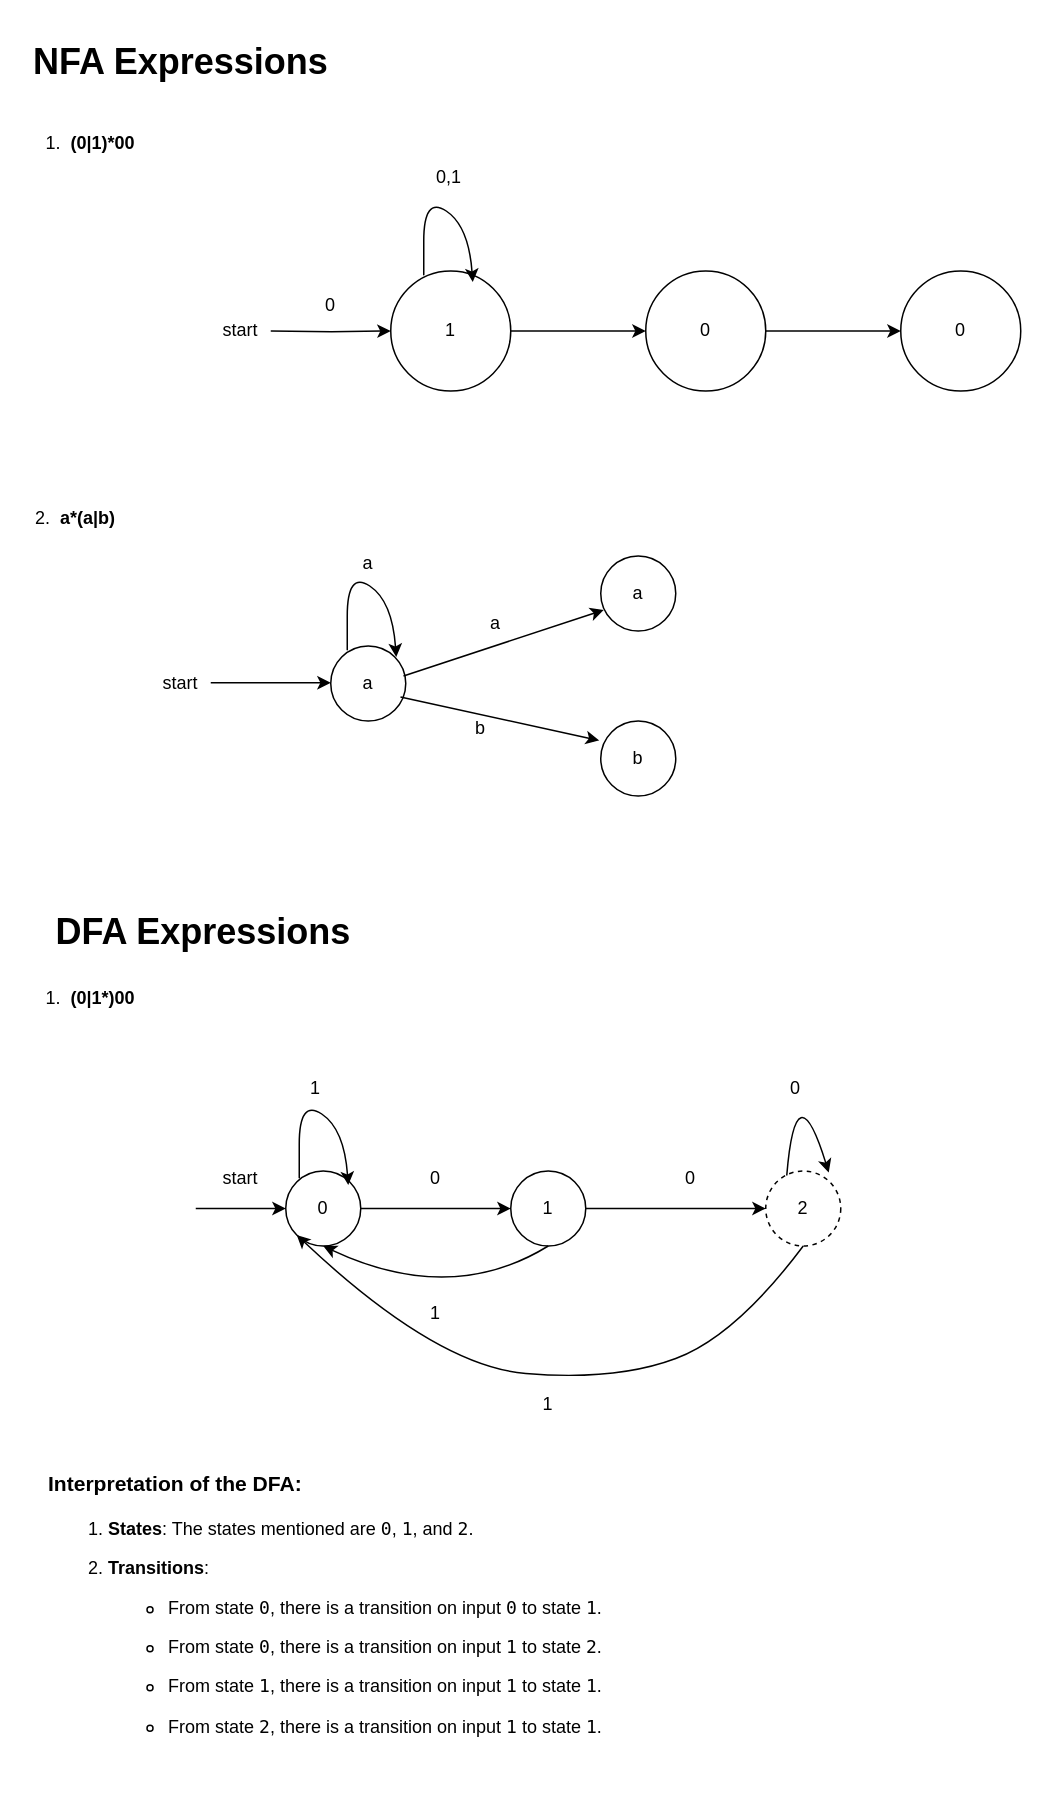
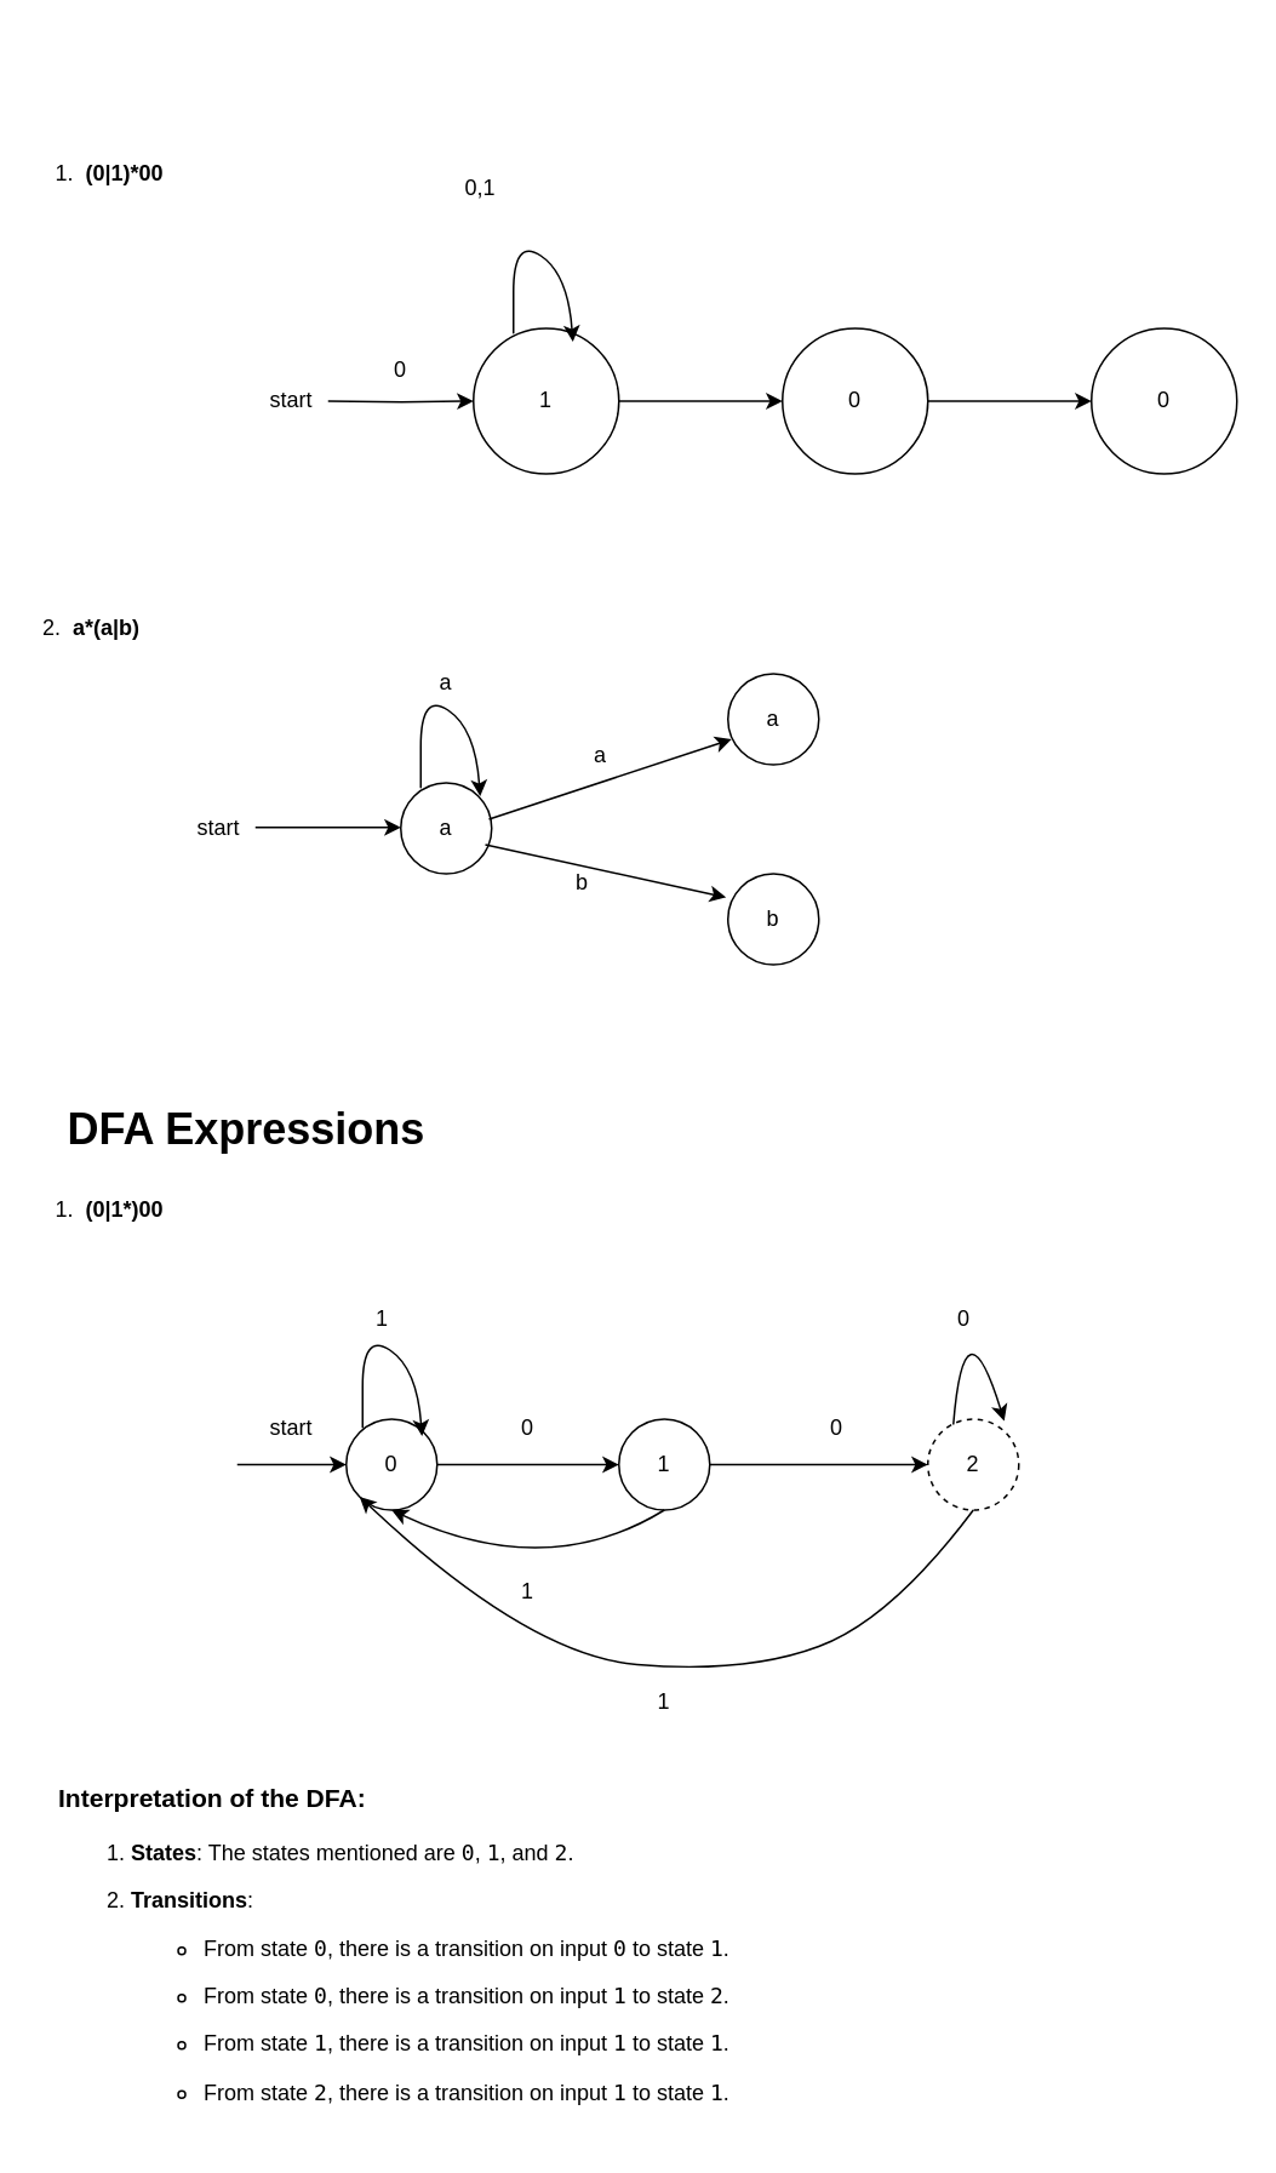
  <mxCell id="0" />
  <mxCell id="1" parent="0" />
  <mxCell id="2" style="edgeStyle=orthogonalEdgeStyle;rounded=0;orthogonalLoop=1;jettySize=auto;html=1;exitX=1;exitY=0.5;exitDx=0;exitDy=0;" edge="1" parent="1" target="4"><mxGeometry relative="1" as="geometry"><mxPoint x="180" y="220" as="sourcePoint" /></mxGeometry></mxCell>
  <mxCell id="3" style="edgeStyle=orthogonalEdgeStyle;rounded=0;orthogonalLoop=1;jettySize=auto;html=1;entryX=0;entryY=0.5;entryDx=0;entryDy=0;" edge="1" parent="1" source="4" target="6"><mxGeometry relative="1" as="geometry" /></mxCell>
  <mxCell id="4" value="1" style="ellipse;whiteSpace=wrap;html=1;aspect=fixed;" vertex="1" parent="1"><mxGeometry x="260" y="180" width="80" height="80" as="geometry" /></mxCell>
  <mxCell id="5" style="edgeStyle=orthogonalEdgeStyle;rounded=0;orthogonalLoop=1;jettySize=auto;html=1;entryX=0;entryY=0.5;entryDx=0;entryDy=0;" edge="1" parent="1" source="6" target="7"><mxGeometry relative="1" as="geometry" /></mxCell>
  <mxCell id="6" value="0" style="ellipse;whiteSpace=wrap;html=1;aspect=fixed;" vertex="1" parent="1"><mxGeometry x="430" y="180" width="80" height="80" as="geometry" /></mxCell>
  <mxCell id="7" value="0" style="ellipse;whiteSpace=wrap;html=1;aspect=fixed;" vertex="1" parent="1"><mxGeometry x="600" y="180" width="80" height="80" as="geometry" /></mxCell>
- <mxCell id="8" value="0,1" style="text;html=1;align=center;verticalAlign=middle;whiteSpace=wrap;rounded=0;" vertex="1" parent="1"><mxGeometry x="268.5" y="103" width="60" height="30" as="geometry" /></mxCell>
+ <mxCell id="8" value="0,1" style="text;html=1;align=center;verticalAlign=middle;whiteSpace=wrap;rounded=0;" vertex="1" parent="1"><mxGeometry x="233.5" y="88" width="60" height="30" as="geometry" /></mxCell>
  <mxCell id="9" value="start" style="text;html=1;align=center;verticalAlign=middle;whiteSpace=wrap;rounded=0;" vertex="1" parent="1"><mxGeometry x="130" y="205" width="60" height="30" as="geometry" /></mxCell>
  <mxCell id="10" value="a" style="ellipse;whiteSpace=wrap;html=1;aspect=fixed;" vertex="1" parent="1"><mxGeometry x="220" y="430" width="50" height="50" as="geometry" /></mxCell>
  <mxCell id="11" value="1.&amp;nbsp; &lt;b&gt;(0|1)*00&lt;/b&gt;" style="text;html=1;align=center;verticalAlign=middle;whiteSpace=wrap;rounded=0;" vertex="1" parent="1"><mxGeometry x="20" y="80" width="80" height="30" as="geometry" /></mxCell>
  <mxCell id="12" value="2.&amp;nbsp; &lt;b&gt;a*(a|b)&lt;/b&gt;" style="text;html=1;align=center;verticalAlign=middle;whiteSpace=wrap;rounded=0;" vertex="1" parent="1"><mxGeometry x="20" y="330" width="60" height="30" as="geometry" /></mxCell>
  <mxCell id="13" style="edgeStyle=orthogonalEdgeStyle;rounded=0;orthogonalLoop=1;jettySize=auto;html=1;exitX=1;exitY=0.5;exitDx=0;exitDy=0;" edge="1" parent="1"><mxGeometry relative="1" as="geometry"><mxPoint x="140" y="454.5" as="sourcePoint" /><mxPoint x="220" y="454.5" as="targetPoint" /></mxGeometry></mxCell>
  <mxCell id="14" value="start" style="text;html=1;align=center;verticalAlign=middle;whiteSpace=wrap;rounded=0;" vertex="1" parent="1"><mxGeometry x="90" y="440" width="60" height="30" as="geometry" /></mxCell>
  <mxCell id="15" value="a" style="text;html=1;align=center;verticalAlign=middle;whiteSpace=wrap;rounded=0;" vertex="1" parent="1"><mxGeometry x="215" y="360" width="60" height="30" as="geometry" /></mxCell>
  <mxCell id="16" value="" style="curved=1;endArrow=classic;html=1;rounded=0;entryX=1;entryY=0;entryDx=0;entryDy=0;" edge="1" parent="1"><mxGeometry width="50" height="50" relative="1" as="geometry"><mxPoint x="231" y="430" as="sourcePoint" /><mxPoint x="263.678" y="437.322" as="targetPoint" /><Array as="points"><mxPoint x="231" y="440" /><mxPoint x="231" y="380" /><mxPoint x="261" y="400" /></Array></mxGeometry></mxCell>
  <mxCell id="17" value="" style="curved=1;endArrow=classic;html=1;rounded=0;entryX=1;entryY=0;entryDx=0;entryDy=0;" edge="1" parent="1"><mxGeometry width="50" height="50" relative="1" as="geometry"><mxPoint x="282" y="180" as="sourcePoint" /><mxPoint x="314.678" y="187.322" as="targetPoint" /><Array as="points"><mxPoint x="282" y="190" /><mxPoint x="282" y="130" /><mxPoint x="312" y="150" /></Array></mxGeometry></mxCell>
  <mxCell id="18" value="0" style="text;html=1;align=center;verticalAlign=middle;whiteSpace=wrap;rounded=0;" vertex="1" parent="1"><mxGeometry x="190" y="188" width="60" height="30" as="geometry" /></mxCell>
  <mxCell id="19" value="a" style="ellipse;whiteSpace=wrap;html=1;aspect=fixed;" vertex="1" parent="1"><mxGeometry x="400" y="370" width="50" height="50" as="geometry" /></mxCell>
  <mxCell id="20" value="b" style="ellipse;whiteSpace=wrap;html=1;aspect=fixed;" vertex="1" parent="1"><mxGeometry x="400" y="480" width="50" height="50" as="geometry" /></mxCell>
  <mxCell id="21" value="" style="endArrow=classic;html=1;rounded=0;entryX=0.04;entryY=0.72;entryDx=0;entryDy=0;entryPerimeter=0;" edge="1" parent="1" target="19"><mxGeometry width="50" height="50" relative="1" as="geometry"><mxPoint x="268.5" y="450" as="sourcePoint" /><mxPoint x="318.5" y="400" as="targetPoint" /></mxGeometry></mxCell>
  <mxCell id="22" value="" style="endArrow=classic;html=1;rounded=0;entryX=-0.02;entryY=0.26;entryDx=0;entryDy=0;entryPerimeter=0;" edge="1" parent="1" target="20"><mxGeometry width="50" height="50" relative="1" as="geometry"><mxPoint x="266.5" y="464" as="sourcePoint" /><mxPoint x="400" y="420" as="targetPoint" /></mxGeometry></mxCell>
  <mxCell id="23" value="a" style="text;html=1;align=center;verticalAlign=middle;whiteSpace=wrap;rounded=0;" vertex="1" parent="1"><mxGeometry x="300" y="400" width="60" height="30" as="geometry" /></mxCell>
  <mxCell id="24" value="b" style="text;html=1;align=center;verticalAlign=middle;whiteSpace=wrap;rounded=0;" vertex="1" parent="1"><mxGeometry x="290" y="470" width="60" height="30" as="geometry" /></mxCell>
- <mxCell id="25" value="&lt;h1 style=&quot;margin-top: 0px;&quot;&gt;NFA Expressions&lt;/h1&gt;&lt;p&gt;&lt;br&gt;&lt;/p&gt;" style="text;html=1;whiteSpace=wrap;overflow=hidden;rounded=0;" vertex="1" parent="1"><mxGeometry x="20" y="20" width="220" height="40" as="geometry" /></mxCell>
  <mxCell id="26" value="&lt;h1 style=&quot;margin-top: 0px;&quot;&gt;DFA Expressions&lt;/h1&gt;&lt;p&gt;&lt;br&gt;&lt;/p&gt;" style="text;html=1;whiteSpace=wrap;overflow=hidden;rounded=0;" vertex="1" parent="1"><mxGeometry x="35" y="600" width="220" height="40" as="geometry" /></mxCell>
  <mxCell id="27" value="1.&amp;nbsp; &lt;b&gt;(0|1*)00&lt;/b&gt;" style="text;html=1;align=center;verticalAlign=middle;whiteSpace=wrap;rounded=0;" vertex="1" parent="1"><mxGeometry x="20" y="650" width="80" height="30" as="geometry" /></mxCell>
  <mxCell id="28" style="edgeStyle=orthogonalEdgeStyle;rounded=0;orthogonalLoop=1;jettySize=auto;html=1;entryX=0;entryY=0.5;entryDx=0;entryDy=0;" edge="1" parent="1" source="29" target="32"><mxGeometry relative="1" as="geometry" /></mxCell>
  <mxCell id="29" value="0" style="ellipse;whiteSpace=wrap;html=1;aspect=fixed;" vertex="1" parent="1"><mxGeometry x="190" y="780" width="50" height="50" as="geometry" /></mxCell>
  <mxCell id="30" value="" style="endArrow=classic;html=1;rounded=0;entryX=0;entryY=0.5;entryDx=0;entryDy=0;" edge="1" parent="1" target="29"><mxGeometry width="50" height="50" relative="1" as="geometry"><mxPoint x="130" y="805" as="sourcePoint" /><mxPoint x="450" y="730" as="targetPoint" /></mxGeometry></mxCell>
  <mxCell id="31" style="edgeStyle=orthogonalEdgeStyle;rounded=0;orthogonalLoop=1;jettySize=auto;html=1;entryX=0;entryY=0.5;entryDx=0;entryDy=0;" edge="1" parent="1" source="32" target="36"><mxGeometry relative="1" as="geometry" /></mxCell>
  <mxCell id="32" value="1" style="ellipse;whiteSpace=wrap;html=1;aspect=fixed;" vertex="1" parent="1"><mxGeometry x="340" y="780" width="50" height="50" as="geometry" /></mxCell>
  <mxCell id="33" value="" style="curved=1;endArrow=classic;html=1;rounded=0;entryX=1;entryY=0;entryDx=0;entryDy=0;" edge="1" parent="1"><mxGeometry width="50" height="50" relative="1" as="geometry"><mxPoint x="199" y="782" as="sourcePoint" /><mxPoint x="231.678" y="789.322" as="targetPoint" /><Array as="points"><mxPoint x="199" y="792" /><mxPoint x="199" y="732" /><mxPoint x="229" y="752" /></Array></mxGeometry></mxCell>
  <mxCell id="34" value="start" style="text;html=1;align=center;verticalAlign=middle;whiteSpace=wrap;rounded=0;" vertex="1" parent="1"><mxGeometry x="130" y="770" width="60" height="30" as="geometry" /></mxCell>
  <mxCell id="35" value="0" style="text;html=1;align=center;verticalAlign=middle;whiteSpace=wrap;rounded=0;" vertex="1" parent="1"><mxGeometry x="260" y="770" width="60" height="30" as="geometry" /></mxCell>
  <mxCell id="36" value="2" style="ellipse;whiteSpace=wrap;html=1;aspect=fixed;dashed=1;" vertex="1" parent="1"><mxGeometry x="510" y="780" width="50" height="50" as="geometry" /></mxCell>
  <mxCell id="37" value="1" style="text;html=1;align=center;verticalAlign=middle;whiteSpace=wrap;rounded=0;" vertex="1" parent="1"><mxGeometry x="180" y="710" width="60" height="30" as="geometry" /></mxCell>
  <mxCell id="38" value="0" style="text;html=1;align=center;verticalAlign=middle;whiteSpace=wrap;rounded=0;" vertex="1" parent="1"><mxGeometry x="430" y="770" width="60" height="30" as="geometry" /></mxCell>
  <mxCell id="39" value="" style="curved=1;endArrow=classic;html=1;rounded=0;entryX=0.5;entryY=1;entryDx=0;entryDy=0;exitX=0.5;exitY=1;exitDx=0;exitDy=0;" edge="1" parent="1" source="32" target="29"><mxGeometry width="50" height="50" relative="1" as="geometry"><mxPoint x="350" y="840" as="sourcePoint" /><mxPoint x="240" y="850" as="targetPoint" /><Array as="points"><mxPoint x="300" y="870" /></Array></mxGeometry></mxCell>
  <mxCell id="40" value="1" style="text;html=1;align=center;verticalAlign=middle;whiteSpace=wrap;rounded=0;" vertex="1" parent="1"><mxGeometry x="260" y="860" width="60" height="30" as="geometry" /></mxCell>
  <mxCell id="41" value="" style="curved=1;endArrow=classic;html=1;rounded=0;entryX=0.84;entryY=0.02;entryDx=0;entryDy=0;entryPerimeter=0;exitX=0.28;exitY=0.06;exitDx=0;exitDy=0;exitPerimeter=0;" edge="1" parent="1" source="36" target="36"><mxGeometry width="50" height="50" relative="1" as="geometry"><mxPoint x="710" y="760" as="sourcePoint" /><mxPoint x="560" y="760" as="targetPoint" /><Array as="points"><mxPoint x="530" y="710" /></Array></mxGeometry></mxCell>
  <mxCell id="42" value="0" style="text;html=1;align=center;verticalAlign=middle;whiteSpace=wrap;rounded=0;" vertex="1" parent="1"><mxGeometry x="500" y="710" width="60" height="30" as="geometry" /></mxCell>
  <mxCell id="43" value="" style="curved=1;endArrow=classic;html=1;rounded=0;entryX=0;entryY=1;entryDx=0;entryDy=0;exitX=0.5;exitY=1;exitDx=0;exitDy=0;exitPerimeter=0;" edge="1" parent="1" source="36" target="29"><mxGeometry width="50" height="50" relative="1" as="geometry"><mxPoint x="535" y="840" as="sourcePoint" /><mxPoint x="385" y="840" as="targetPoint" /><Array as="points"><mxPoint x="490" y="890" /><mxPoint x="410" y="920" /><mxPoint x="290" y="910" /></Array></mxGeometry></mxCell>
  <mxCell id="44" value="1" style="text;html=1;align=center;verticalAlign=middle;whiteSpace=wrap;rounded=0;" vertex="1" parent="1"><mxGeometry x="335" y="921" width="60" height="30" as="geometry" /></mxCell>
  <mxCell id="45" value="&lt;h3&gt;Interpretation of the DFA:&lt;/h3&gt;&lt;ol start=&quot;1&quot;&gt;&lt;li&gt;&lt;p&gt;&lt;strong&gt;States&lt;/strong&gt;: The states mentioned are &lt;code&gt;0&lt;/code&gt;, &lt;code&gt;1&lt;/code&gt;, and &lt;code&gt;2&lt;/code&gt;.&lt;/p&gt;&lt;/li&gt;&lt;li&gt;&lt;p&gt;&lt;strong&gt;Transitions&lt;/strong&gt;:&lt;/p&gt;&lt;ul&gt;&lt;li&gt;&lt;p&gt;From state &lt;code&gt;0&lt;/code&gt;, there is a transition on input &lt;code&gt;0&lt;/code&gt; to state &lt;code&gt;1&lt;/code&gt;.&lt;/p&gt;&lt;/li&gt;&lt;li&gt;&lt;p&gt;From state &lt;code&gt;0&lt;/code&gt;, there is a transition on input &lt;code&gt;1&lt;/code&gt; to state &lt;code&gt;2&lt;/code&gt;.&lt;/p&gt;&lt;/li&gt;&lt;li&gt;&lt;p&gt;From state &lt;code&gt;1&lt;/code&gt;, there is a transition on input &lt;code&gt;1&lt;/code&gt; to state &lt;code&gt;1&lt;/code&gt;.&lt;/p&gt;&lt;/li&gt;&lt;li&gt;&lt;p&gt;From state &lt;code&gt;2&lt;/code&gt;, there is a transition on input &lt;code&gt;1&lt;/code&gt; to state &lt;code&gt;1&lt;/code&gt;.&lt;/p&gt;&lt;/li&gt;&lt;/ul&gt;&lt;/li&gt;&lt;/ol&gt;" style="text;html=1;whiteSpace=wrap;overflow=hidden;rounded=0;" vertex="1" parent="1"><mxGeometry x="30" y="960" width="410" height="212.5" as="geometry" /></mxCell>
